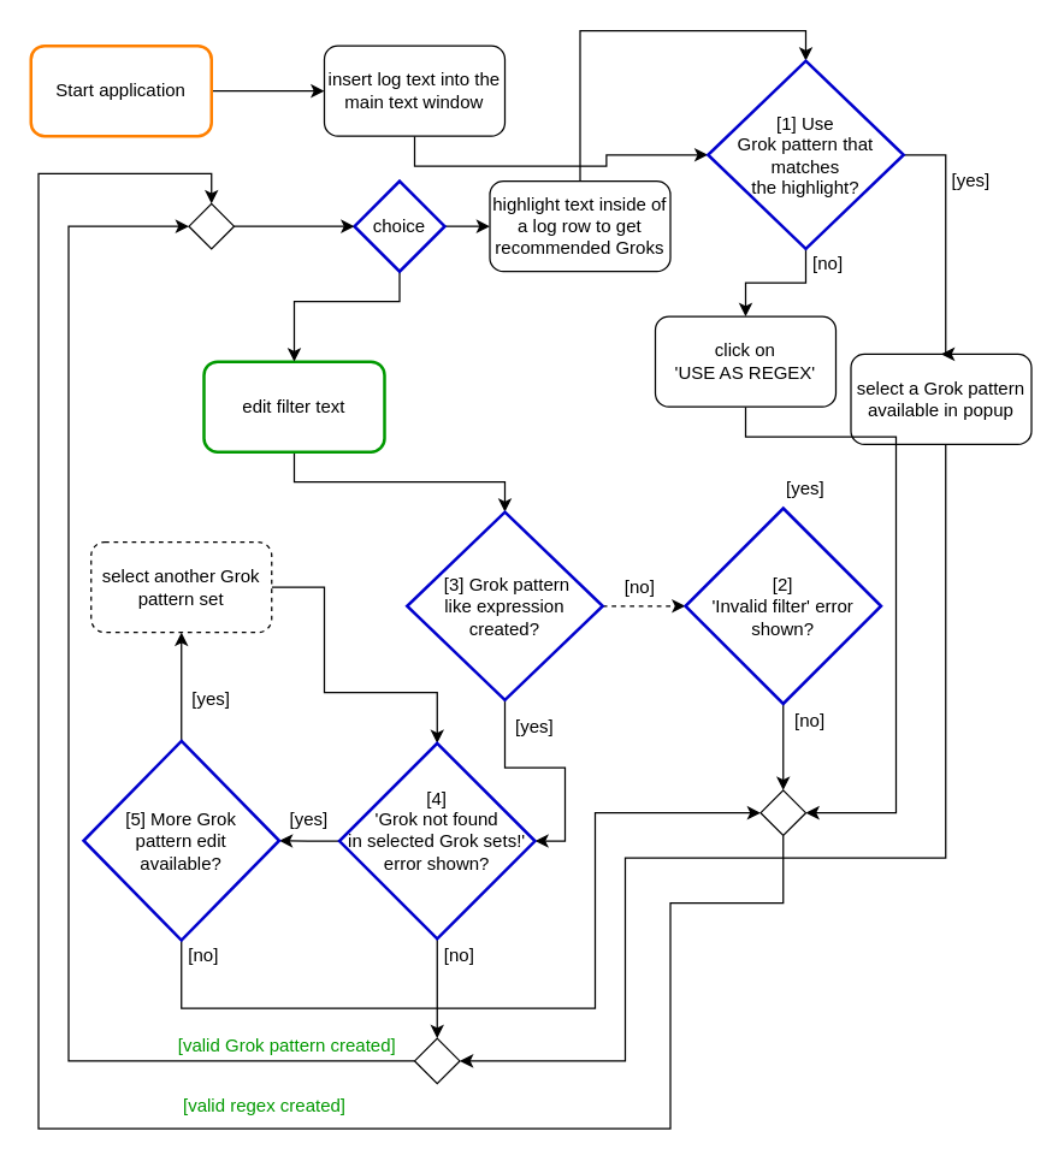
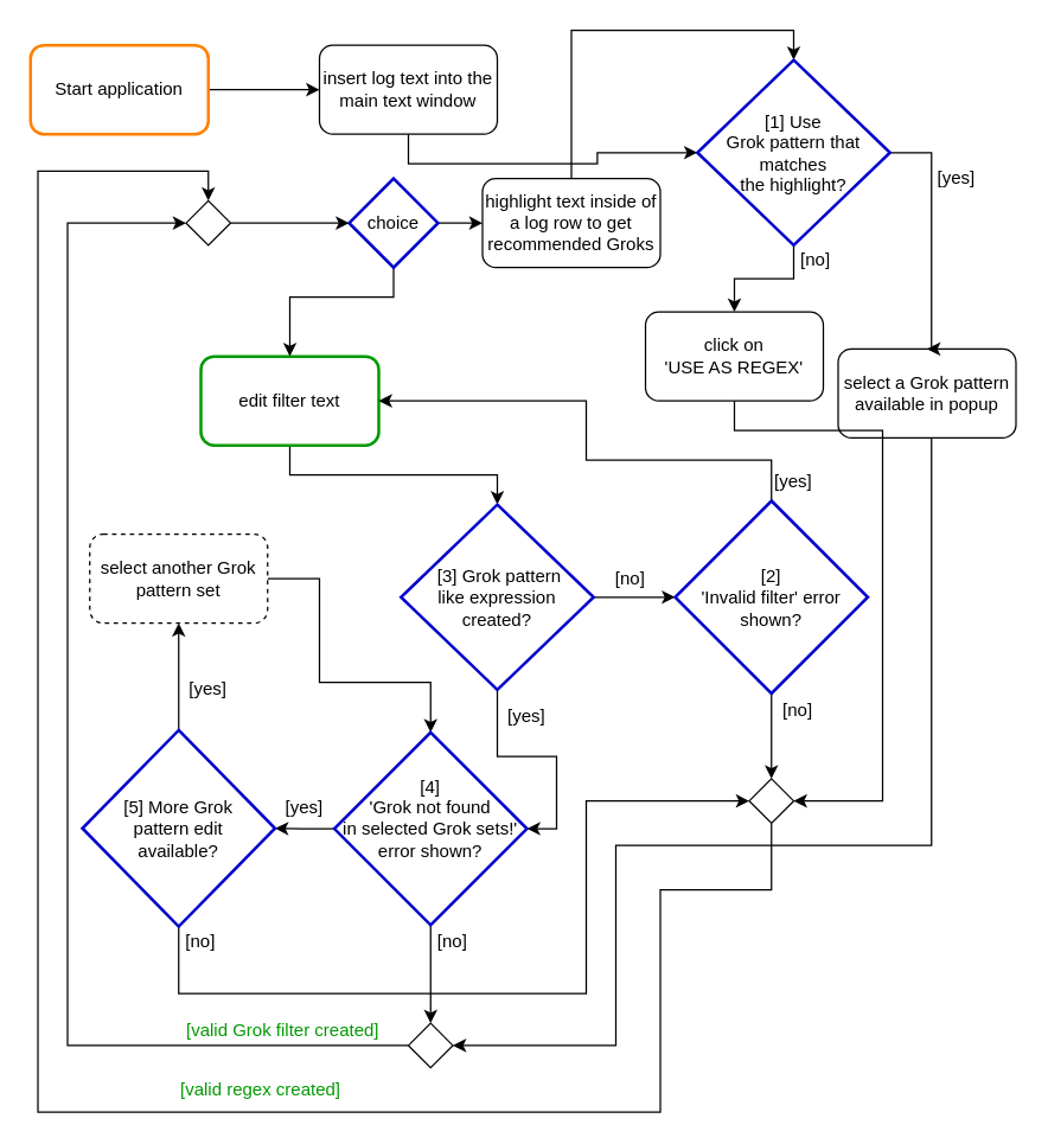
  <mxCell id="0" />
  <mxCell id="1" parent="0" />
  <mxCell id="2" style="edgeStyle=orthogonalEdgeStyle;rounded=0;orthogonalLoop=1;jettySize=auto;html=1;exitX=1;exitY=0.5;exitDx=0;exitDy=0;entryX=0;entryY=0.5;entryDx=0;entryDy=0;" edge="1" parent="1" source="3" target="7"><mxGeometry relative="1" as="geometry" /></mxCell>
  <mxCell id="3" value="Start application" style="rounded=1;whiteSpace=wrap;html=1;strokeColor=#FF8000;strokeWidth=2;" vertex="1" parent="1"><mxGeometry x="20" y="30" width="120" height="60" as="geometry" /></mxCell>
  <mxCell id="4" style="edgeStyle=orthogonalEdgeStyle;rounded=0;orthogonalLoop=1;jettySize=auto;html=1;exitX=1;exitY=0.5;exitDx=0;exitDy=0;entryX=0.5;entryY=0;entryDx=0;entryDy=0;" edge="1" parent="1" source="5" target="20"><mxGeometry relative="1" as="geometry"><Array as="points"><mxPoint x="215" y="390" /><mxPoint x="215" y="460" /><mxPoint x="290" y="460" /></Array></mxGeometry></mxCell>
  <mxCell id="5" value="select another Grok pattern set" style="rounded=1;whiteSpace=wrap;html=1;dashed=1;" vertex="1" parent="1"><mxGeometry x="60" y="360" width="120" height="60" as="geometry" /></mxCell>
  <mxCell id="6" style="edgeStyle=orthogonalEdgeStyle;rounded=0;orthogonalLoop=1;jettySize=auto;html=1;exitX=0.5;exitY=1;exitDx=0;exitDy=0;" edge="1" parent="1" source="7" target="34"><mxGeometry relative="1" as="geometry" /></mxCell>
  <mxCell id="7" value="insert log text into the main text window" style="rounded=1;whiteSpace=wrap;html=1;" vertex="1" parent="1"><mxGeometry x="215" y="30" width="120" height="60" as="geometry" /></mxCell>
  <mxCell id="8" style="edgeStyle=orthogonalEdgeStyle;rounded=0;orthogonalLoop=1;jettySize=auto;html=1;exitX=0.5;exitY=1;exitDx=0;exitDy=0;entryX=0.5;entryY=0;entryDx=0;entryDy=0;" edge="1" parent="1" source="9" target="12"><mxGeometry relative="1" as="geometry" /></mxCell>
  <mxCell id="9" value="edit filter text" style="rounded=1;whiteSpace=wrap;html=1;strokeColor=#009900;strokeWidth=2;" vertex="1" parent="1"><mxGeometry x="135" y="240" width="120" height="60" as="geometry" /></mxCell>
- <mxCell id="10" style="edgeStyle=orthogonalEdgeStyle;rounded=0;orthogonalLoop=1;jettySize=auto;html=1;exitX=1;exitY=0.5;exitDx=0;exitDy=0;dashed=1;" edge="1" parent="1" source="12" target="16"><mxGeometry relative="1" as="geometry" /></mxCell>
+ <mxCell id="10" style="edgeStyle=orthogonalEdgeStyle;rounded=0;orthogonalLoop=1;jettySize=auto;html=1;exitX=1;exitY=0.5;exitDx=0;exitDy=0;" edge="1" parent="1" source="12" target="16"><mxGeometry relative="1" as="geometry" /></mxCell>
  <mxCell id="11" style="edgeStyle=orthogonalEdgeStyle;rounded=0;orthogonalLoop=1;jettySize=auto;html=1;exitX=0.5;exitY=1;exitDx=0;exitDy=0;entryX=1;entryY=0.5;entryDx=0;entryDy=0;" edge="1" parent="1" source="12" target="20"><mxGeometry relative="1" as="geometry"><Array as="points"><mxPoint x="335" y="510" /><mxPoint x="375" y="510" /><mxPoint x="375" y="559" /></Array></mxGeometry></mxCell>
  <mxCell id="12" value="&amp;nbsp;[3] Grok pattern &lt;br&gt;like expression &lt;br&gt;created?" style="rhombus;whiteSpace=wrap;html=1;strokeColor=#0000CC;strokeWidth=2;" vertex="1" parent="1"><mxGeometry x="270" y="340" width="130" height="125" as="geometry" /></mxCell>
  <mxCell id="13" value="[no]" style="text;html=1;strokeColor=none;fillColor=none;align=center;verticalAlign=middle;whiteSpace=wrap;rounded=0;" vertex="1" parent="1"><mxGeometry x="395" y="375" width="60" height="30" as="geometry" /></mxCell>
  <mxCell id="14" style="edgeStyle=orthogonalEdgeStyle;rounded=0;orthogonalLoop=1;jettySize=auto;html=1;exitX=0.5;exitY=1;exitDx=0;exitDy=0;entryX=0.5;entryY=0;entryDx=0;entryDy=0;" edge="1" parent="1" source="16" target="42"><mxGeometry relative="1" as="geometry"><mxPoint x="625" y="680" as="targetPoint" /></mxGeometry></mxCell>
+ <mxCell id="15" style="edgeStyle=orthogonalEdgeStyle;rounded=0;orthogonalLoop=1;jettySize=auto;html=1;exitX=0.5;exitY=0;exitDx=0;exitDy=0;entryX=1;entryY=0.5;entryDx=0;entryDy=0;" edge="1" parent="1" source="16" target="9"><mxGeometry relative="1" as="geometry"><Array as="points"><mxPoint x="520" y="310" /><mxPoint x="395" y="310" /><mxPoint x="395" y="270" /></Array></mxGeometry></mxCell>
  <mxCell id="16" value="&lt;div&gt;[2] &lt;br&gt;&lt;/div&gt;&lt;div&gt;'Invalid filter' error shown?&lt;/div&gt;" style="rhombus;whiteSpace=wrap;html=1;strokeColor=#0000CC;strokeWidth=2;" vertex="1" parent="1"><mxGeometry x="455" y="337.5" width="130" height="130" as="geometry" /></mxCell>
  <mxCell id="17" value="[yes]" style="text;html=1;strokeColor=none;fillColor=none;align=center;verticalAlign=middle;whiteSpace=wrap;rounded=0;" vertex="1" parent="1"><mxGeometry x="505" y="310" width="60" height="30" as="geometry" /></mxCell>
  <mxCell id="18" style="edgeStyle=orthogonalEdgeStyle;rounded=0;orthogonalLoop=1;jettySize=auto;html=1;exitX=0;exitY=0.5;exitDx=0;exitDy=0;entryX=1;entryY=0.5;entryDx=0;entryDy=0;" edge="1" parent="1" source="20" target="23"><mxGeometry relative="1" as="geometry" /></mxCell>
  <mxCell id="19" style="edgeStyle=orthogonalEdgeStyle;rounded=0;orthogonalLoop=1;jettySize=auto;html=1;exitX=0.5;exitY=1;exitDx=0;exitDy=0;entryX=0.5;entryY=0;entryDx=0;entryDy=0;" edge="1" parent="1" source="20" target="45"><mxGeometry relative="1" as="geometry" /></mxCell>
  <mxCell id="20" value="[4] &lt;br&gt;'Grok not found &lt;br&gt;&lt;div&gt;in selected Grok sets!'&lt;/div&gt;&lt;div&gt;error shown?&lt;br&gt;&lt;br&gt;&lt;/div&gt;" style="rhombus;whiteSpace=wrap;html=1;strokeColor=#0000CC;strokeWidth=2;" vertex="1" parent="1"><mxGeometry x="225" y="493.75" width="130" height="130" as="geometry" /></mxCell>
  <mxCell id="21" style="edgeStyle=orthogonalEdgeStyle;rounded=0;orthogonalLoop=1;jettySize=auto;html=1;exitX=0.5;exitY=1;exitDx=0;exitDy=0;entryX=0;entryY=0.5;entryDx=0;entryDy=0;" edge="1" parent="1" source="23" target="42"><mxGeometry relative="1" as="geometry"><mxPoint x="605" y="730" as="targetPoint" /><Array as="points"><mxPoint x="120" y="670" /><mxPoint x="395" y="670" /><mxPoint x="395" y="540" /></Array></mxGeometry></mxCell>
  <mxCell id="22" style="edgeStyle=orthogonalEdgeStyle;rounded=0;orthogonalLoop=1;jettySize=auto;html=1;exitX=0.5;exitY=0;exitDx=0;exitDy=0;" edge="1" parent="1" source="23" target="5"><mxGeometry relative="1" as="geometry" /></mxCell>
  <mxCell id="23" value="[5] More Grok &lt;br&gt;pattern edit &lt;br&gt;available?" style="rhombus;whiteSpace=wrap;html=1;strokeColor=#0000CC;strokeWidth=2;" vertex="1" parent="1"><mxGeometry x="55" y="492.25" width="130" height="132.5" as="geometry" /></mxCell>
  <mxCell id="24" style="edgeStyle=orthogonalEdgeStyle;rounded=0;orthogonalLoop=1;jettySize=auto;html=1;exitX=0.5;exitY=1;exitDx=0;exitDy=0;entryX=0.5;entryY=0;entryDx=0;entryDy=0;" edge="1" parent="1" source="26" target="9"><mxGeometry relative="1" as="geometry"><Array as="points"><mxPoint x="265" y="200" /><mxPoint x="195" y="200" /><mxPoint x="195" y="230" /></Array></mxGeometry></mxCell>
  <mxCell id="25" style="edgeStyle=orthogonalEdgeStyle;rounded=0;orthogonalLoop=1;jettySize=auto;html=1;exitX=1;exitY=0.5;exitDx=0;exitDy=0;entryX=0;entryY=0.5;entryDx=0;entryDy=0;" edge="1" parent="1" source="26" target="28"><mxGeometry relative="1" as="geometry" /></mxCell>
  <mxCell id="26" value="choice" style="rhombus;whiteSpace=wrap;html=1;strokeColor=#0000CC;strokeWidth=2;" vertex="1" parent="1"><mxGeometry x="235" y="120" width="60" height="60" as="geometry" /></mxCell>
  <mxCell id="27" style="edgeStyle=orthogonalEdgeStyle;rounded=0;orthogonalLoop=1;jettySize=auto;html=1;exitX=0.5;exitY=0;exitDx=0;exitDy=0;entryX=0.5;entryY=0;entryDx=0;entryDy=0;" edge="1" parent="1" source="28" target="34"><mxGeometry relative="1" as="geometry"><Array as="points"><mxPoint x="475" y="20" /><mxPoint x="610" y="20" /></Array></mxGeometry></mxCell>
  <mxCell id="28" value="highlight text inside of a log row to get recommended Groks" style="rounded=1;whiteSpace=wrap;html=1;" vertex="1" parent="1"><mxGeometry x="325" y="120" width="120" height="60" as="geometry" /></mxCell>
  <mxCell id="29" style="edgeStyle=orthogonalEdgeStyle;rounded=0;orthogonalLoop=1;jettySize=auto;html=1;exitX=0.5;exitY=1;exitDx=0;exitDy=0;entryX=1;entryY=0.5;entryDx=0;entryDy=0;" edge="1" parent="1" source="30" target="45"><mxGeometry relative="1" as="geometry"><mxPoint x="455" y="780" as="targetPoint" /><Array as="points"><mxPoint x="628" y="270" /><mxPoint x="628" y="570" /><mxPoint x="415" y="570" /><mxPoint x="415" y="705" /></Array></mxGeometry></mxCell>
  <mxCell id="30" value="select a Grok pattern available in popup" style="rounded=1;whiteSpace=wrap;html=1;" vertex="1" parent="1"><mxGeometry x="565" y="235" width="120" height="60" as="geometry" /></mxCell>
  <mxCell id="31" value="[no]" style="text;html=1;strokeColor=none;fillColor=none;align=center;verticalAlign=middle;whiteSpace=wrap;rounded=0;" vertex="1" parent="1"><mxGeometry x="275" y="620" width="60" height="30" as="geometry" /></mxCell>
  <mxCell id="32" style="edgeStyle=orthogonalEdgeStyle;rounded=0;orthogonalLoop=1;jettySize=auto;html=1;exitX=0.5;exitY=1;exitDx=0;exitDy=0;" edge="1" parent="1" source="34" target="36"><mxGeometry relative="1" as="geometry" /></mxCell>
  <mxCell id="33" style="edgeStyle=orthogonalEdgeStyle;rounded=0;orthogonalLoop=1;jettySize=auto;html=1;exitX=1;exitY=0.5;exitDx=0;exitDy=0;entryX=0.5;entryY=0;entryDx=0;entryDy=0;" edge="1" parent="1" source="34" target="30"><mxGeometry relative="1" as="geometry"><Array as="points"><mxPoint x="628" y="103" /></Array></mxGeometry></mxCell>
  <mxCell id="34" value="[1] Use &lt;br&gt;Grok pattern that matches &lt;br&gt;the highlight?" style="rhombus;whiteSpace=wrap;html=1;strokeColor=#0000CC;strokeWidth=2;" vertex="1" parent="1"><mxGeometry x="470" y="40" width="130" height="125" as="geometry" /></mxCell>
  <mxCell id="35" style="edgeStyle=orthogonalEdgeStyle;rounded=0;orthogonalLoop=1;jettySize=auto;html=1;exitX=0.5;exitY=1;exitDx=0;exitDy=0;entryX=1;entryY=0.5;entryDx=0;entryDy=0;" edge="1" parent="1" source="36" target="42"><mxGeometry relative="1" as="geometry"><Array as="points"><mxPoint x="495" y="290" /><mxPoint x="595" y="290" /><mxPoint x="595" y="540" /></Array></mxGeometry></mxCell>
  <mxCell id="36" value="click on &lt;br&gt;'USE AS REGEX'" style="rounded=1;whiteSpace=wrap;html=1;" vertex="1" parent="1"><mxGeometry x="435" y="210" width="120" height="60" as="geometry" /></mxCell>
  <mxCell id="37" value="[no]" style="text;html=1;strokeColor=none;fillColor=none;align=center;verticalAlign=middle;whiteSpace=wrap;rounded=0;" vertex="1" parent="1"><mxGeometry x="520" y="160" width="60" height="30" as="geometry" /></mxCell>
  <mxCell id="38" value="[yes]" style="text;html=1;strokeColor=none;fillColor=none;align=center;verticalAlign=middle;whiteSpace=wrap;rounded=0;" vertex="1" parent="1"><mxGeometry x="615" y="105" width="60" height="30" as="geometry" /></mxCell>
  <mxCell id="39" style="edgeStyle=orthogonalEdgeStyle;rounded=0;orthogonalLoop=1;jettySize=auto;html=1;exitX=1;exitY=0.5;exitDx=0;exitDy=0;entryX=0;entryY=0.5;entryDx=0;entryDy=0;" edge="1" parent="1" source="40" target="26"><mxGeometry relative="1" as="geometry" /></mxCell>
  <mxCell id="40" value="" style="rhombus;whiteSpace=wrap;html=1;strokeColor=default;strokeWidth=1;" vertex="1" parent="1"><mxGeometry x="125" y="135" width="30" height="30" as="geometry" /></mxCell>
  <mxCell id="41" style="edgeStyle=orthogonalEdgeStyle;rounded=0;orthogonalLoop=1;jettySize=auto;html=1;exitX=0.5;exitY=1;exitDx=0;exitDy=0;entryX=0.5;entryY=0;entryDx=0;entryDy=0;" edge="1" parent="1" source="42" target="40"><mxGeometry relative="1" as="geometry"><Array as="points"><mxPoint x="520" y="600" /><mxPoint x="445" y="600" /><mxPoint x="445" y="750" /><mxPoint x="25" y="750" /><mxPoint x="25" y="115" /><mxPoint x="140" y="115" /></Array></mxGeometry></mxCell>
  <mxCell id="42" value="" style="rhombus;whiteSpace=wrap;html=1;strokeColor=default;strokeWidth=1;" vertex="1" parent="1"><mxGeometry x="505" y="525" width="30" height="30" as="geometry" /></mxCell>
  <mxCell id="43" value="[no]" style="text;html=1;strokeColor=none;fillColor=none;align=center;verticalAlign=middle;whiteSpace=wrap;rounded=0;" vertex="1" parent="1"><mxGeometry x="508" y="463.75" width="60" height="30" as="geometry" /></mxCell>
  <mxCell id="44" style="edgeStyle=orthogonalEdgeStyle;rounded=0;orthogonalLoop=1;jettySize=auto;html=1;exitX=0;exitY=0.5;exitDx=0;exitDy=0;entryX=0;entryY=0.5;entryDx=0;entryDy=0;" edge="1" parent="1" source="45" target="40"><mxGeometry relative="1" as="geometry"><mxPoint x="-15" y="190" as="targetPoint" /><Array as="points"><mxPoint x="45" y="705" /><mxPoint x="45" y="150" /></Array></mxGeometry></mxCell>
  <mxCell id="45" value="" style="rhombus;whiteSpace=wrap;html=1;strokeColor=default;strokeWidth=1;" vertex="1" parent="1"><mxGeometry x="275" y="690" width="30" height="30" as="geometry" /></mxCell>
  <mxCell id="46" value="[yes]" style="text;html=1;strokeColor=none;fillColor=none;align=center;verticalAlign=middle;whiteSpace=wrap;rounded=0;" vertex="1" parent="1"><mxGeometry x="325" y="467.5" width="60" height="30" as="geometry" /></mxCell>
  <mxCell id="47" value="[yes]" style="text;html=1;strokeColor=none;fillColor=none;align=center;verticalAlign=middle;whiteSpace=wrap;rounded=0;" vertex="1" parent="1"><mxGeometry x="175" y="530" width="60" height="30" as="geometry" /></mxCell>
  <mxCell id="48" value="[yes]" style="text;html=1;strokeColor=none;fillColor=none;align=center;verticalAlign=middle;whiteSpace=wrap;rounded=0;" vertex="1" parent="1"><mxGeometry x="110" y="450" width="60" height="30" as="geometry" /></mxCell>
  <mxCell id="49" value="[no]" style="text;html=1;strokeColor=none;fillColor=none;align=center;verticalAlign=middle;whiteSpace=wrap;rounded=0;" vertex="1" parent="1"><mxGeometry x="105" y="620" width="60" height="30" as="geometry" /></mxCell>
  <mxCell id="50" value="&lt;font color=&quot;#009900&quot;&gt;[valid regex created]&lt;/font&gt;" style="text;html=1;align=center;verticalAlign=middle;resizable=0;points=[];autosize=1;strokeColor=none;fillColor=none;" vertex="1" parent="1"><mxGeometry x="110" y="720" width="130" height="30" as="geometry" /></mxCell>
- <mxCell id="51" value="&lt;font color=&quot;#009900&quot;&gt;[valid Grok pattern created]&lt;/font&gt;" style="text;html=1;align=center;verticalAlign=middle;resizable=0;points=[];autosize=1;strokeColor=none;fillColor=none;" vertex="1" parent="1"><mxGeometry x="105" y="680" width="170" height="30" as="geometry" /></mxCell>
+ <mxCell id="51" value="&lt;font color=&quot;#009900&quot;&gt;[valid Grok filter created]&lt;/font&gt;" style="text;html=1;align=center;verticalAlign=middle;resizable=0;points=[];autosize=1;strokeColor=none;fillColor=none;" vertex="1" parent="1"><mxGeometry x="105" y="680" width="170" height="30" as="geometry" /></mxCell>
